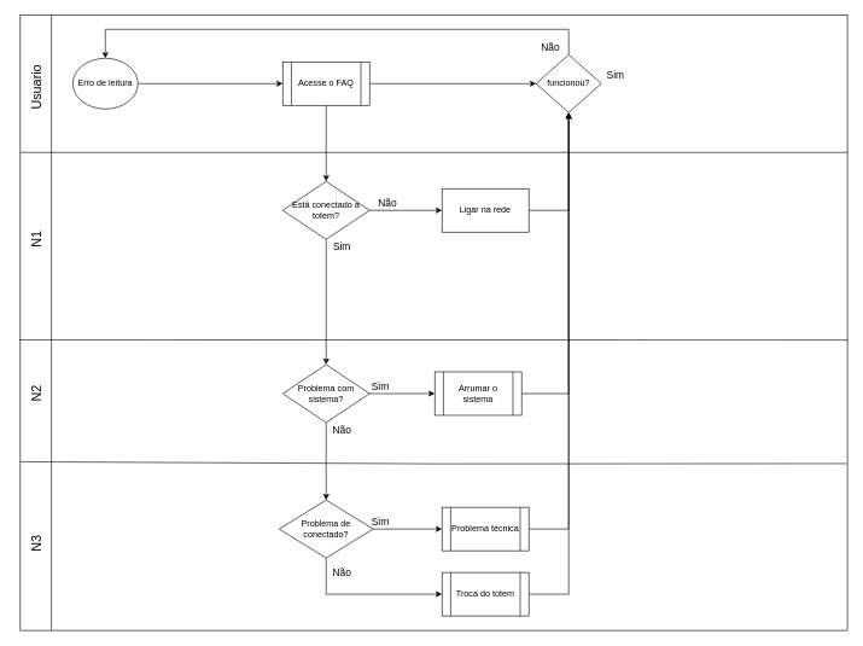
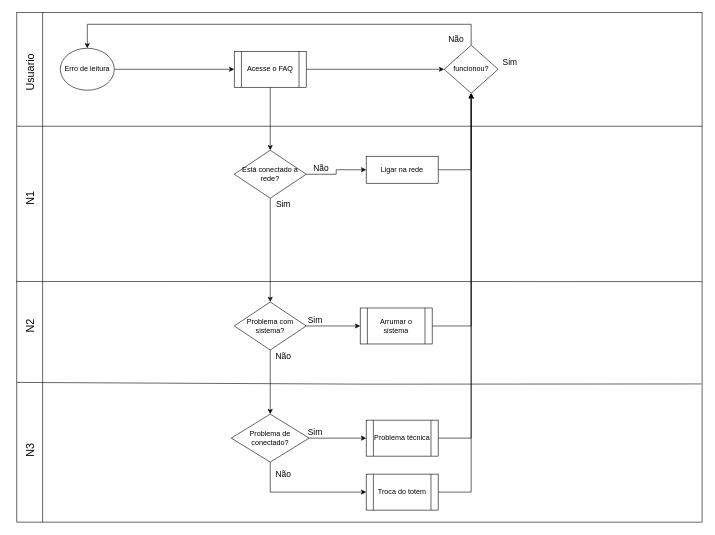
  <mxCell id="0" />
  <mxCell id="1" parent="0" />
  <mxCell id="2" value="" style="shape=internalStorage;whiteSpace=wrap;html=1;backgroundOutline=1;dx=43;dy=190;" parent="1" vertex="1"><mxGeometry x="27.5" y="20" width="1142.5" height="850" as="geometry" /></mxCell>
  <mxCell id="3" value="" style="endArrow=none;html=1;exitX=0;exitY=0.726;exitDx=0;exitDy=0;entryX=0.999;entryY=0.729;entryDx=0;entryDy=0;entryPerimeter=0;exitPerimeter=0;" parent="1" source="2" target="2" edge="1"><mxGeometry width="50" height="50" relative="1" as="geometry"><mxPoint x="29" y="630" as="sourcePoint" /><mxPoint x="780" y="630" as="targetPoint" /><Array as="points"><mxPoint x="610" y="640" /></Array></mxGeometry></mxCell>
  <mxCell id="4" value="&lt;font style=&quot;font-size: 18px&quot;&gt;Usuario&lt;/font&gt;" style="text;html=1;strokeColor=none;fillColor=none;align=center;verticalAlign=middle;whiteSpace=wrap;rounded=0;rotation=-90;" parent="1" vertex="1"><mxGeometry x="20" y="100" width="60" height="40" as="geometry" /></mxCell>
  <mxCell id="5" value="&lt;font style=&quot;font-size: 18px&quot;&gt;N1&lt;br&gt;&lt;/font&gt;" style="text;html=1;strokeColor=none;fillColor=none;align=center;verticalAlign=middle;whiteSpace=wrap;rounded=0;rotation=-90;" parent="1" vertex="1"><mxGeometry x="20" y="310" width="60" height="40" as="geometry" /></mxCell>
  <mxCell id="6" value="&lt;font style=&quot;font-size: 18px&quot;&gt;N2&lt;br&gt;&lt;/font&gt;" style="text;html=1;strokeColor=none;fillColor=none;align=center;verticalAlign=middle;whiteSpace=wrap;rounded=0;rotation=-90;" parent="1" vertex="1"><mxGeometry x="20" y="523" width="60" height="40" as="geometry" /></mxCell>
  <mxCell id="7" value="&lt;font style=&quot;font-size: 18px&quot;&gt;N3&lt;br&gt;&lt;/font&gt;" style="text;html=1;strokeColor=none;fillColor=none;align=center;verticalAlign=middle;whiteSpace=wrap;rounded=0;rotation=-90;" parent="1" vertex="1"><mxGeometry x="20" y="730" width="60" height="40" as="geometry" /></mxCell>
  <mxCell id="8" value="" style="endArrow=none;html=1;exitX=-0.001;exitY=0.528;exitDx=0;exitDy=0;exitPerimeter=0;" parent="1" source="2" edge="1"><mxGeometry width="50" height="50" relative="1" as="geometry"><mxPoint x="27.5" y="390" as="sourcePoint" /><mxPoint x="1170" y="469" as="targetPoint" /><Array as="points" /></mxGeometry></mxCell>
  <mxCell id="9" style="edgeStyle=orthogonalEdgeStyle;rounded=0;orthogonalLoop=1;jettySize=auto;html=1;entryX=0;entryY=0.5;entryDx=0;entryDy=0;" edge="1" parent="1" source="10" target="41"><mxGeometry relative="1" as="geometry" /></mxCell>
  <mxCell id="10" value="Erro de leitura" style="ellipse;whiteSpace=wrap;html=1;" parent="1" vertex="1"><mxGeometry x="100" y="80" width="90" height="70" as="geometry" /></mxCell>
  <mxCell id="11" style="edgeStyle=orthogonalEdgeStyle;rounded=0;orthogonalLoop=1;jettySize=auto;html=1;entryX=0.5;entryY=0;entryDx=0;entryDy=0;" parent="1" source="12" target="10" edge="1"><mxGeometry relative="1" as="geometry"><Array as="points"><mxPoint x="785" y="40" /><mxPoint x="145" y="40" /></Array></mxGeometry></mxCell>
  <mxCell id="12" value="funcionou?" style="rhombus;whiteSpace=wrap;html=1;" parent="1" vertex="1"><mxGeometry x="740" y="75" width="90" height="80" as="geometry" /></mxCell>
  <mxCell id="13" style="edgeStyle=orthogonalEdgeStyle;rounded=0;orthogonalLoop=1;jettySize=auto;html=1;entryX=0;entryY=0.5;entryDx=0;entryDy=0;" parent="1" source="15" target="20" edge="1"><mxGeometry relative="1" as="geometry" /></mxCell>
  <mxCell id="14" style="edgeStyle=orthogonalEdgeStyle;rounded=0;orthogonalLoop=1;jettySize=auto;html=1;" parent="1" source="15" target="18" edge="1"><mxGeometry relative="1" as="geometry" /></mxCell>
- <mxCell id="15" value="Está conectado a totem?" style="rhombus;whiteSpace=wrap;html=1;" parent="1" vertex="1"><mxGeometry x="390" y="250" width="120" height="80" as="geometry" /></mxCell>
+ <mxCell id="15" value="Está conectado a rede?" style="rhombus;whiteSpace=wrap;html=1;" parent="1" vertex="1"><mxGeometry x="390" y="250" width="120" height="80" as="geometry" /></mxCell>
  <mxCell id="16" style="edgeStyle=orthogonalEdgeStyle;rounded=0;orthogonalLoop=1;jettySize=auto;html=1;" parent="1" source="18" target="27" edge="1"><mxGeometry relative="1" as="geometry" /></mxCell>
  <mxCell id="17" style="edgeStyle=orthogonalEdgeStyle;rounded=0;orthogonalLoop=1;jettySize=auto;html=1;" parent="1" source="18" target="30" edge="1"><mxGeometry relative="1" as="geometry" /></mxCell>
  <mxCell id="18" value="Problema com sistema?" style="rhombus;whiteSpace=wrap;html=1;" parent="1" vertex="1"><mxGeometry x="390" y="503" width="120" height="80" as="geometry" /></mxCell>
  <mxCell id="19" style="edgeStyle=orthogonalEdgeStyle;rounded=0;orthogonalLoop=1;jettySize=auto;html=1;" parent="1" source="20" target="12" edge="1"><mxGeometry relative="1" as="geometry" /></mxCell>
- <mxCell id="20" value="Ligar na rede" style="rounded=0;whiteSpace=wrap;html=1;" parent="1" vertex="1"><mxGeometry x="610" y="260" width="120" height="60" as="geometry" /></mxCell>
+ <mxCell id="20" value="Ligar na rede" style="rounded=0;whiteSpace=wrap;html=1;" parent="1" vertex="1"><mxGeometry x="610" y="260" width="120" height="45" as="geometry" /></mxCell>
  <mxCell id="21" value="&lt;font style=&quot;font-size: 14px&quot;&gt;Não&lt;/font&gt;" style="text;html=1;strokeColor=none;fillColor=none;align=center;verticalAlign=middle;whiteSpace=wrap;rounded=0;" parent="1" vertex="1"><mxGeometry x="515" y="270" width="40" height="20" as="geometry" /></mxCell>
  <mxCell id="22" value="&lt;font style=&quot;font-size: 14px&quot;&gt;Sim&lt;/font&gt;" style="text;html=1;strokeColor=none;fillColor=none;align=center;verticalAlign=middle;whiteSpace=wrap;rounded=0;" parent="1" vertex="1"><mxGeometry x="451.88" y="330" width="40" height="20" as="geometry" /></mxCell>
  <mxCell id="23" value="&lt;font style=&quot;font-size: 14px&quot;&gt;Sim&lt;/font&gt;" style="text;html=1;strokeColor=none;fillColor=none;align=center;verticalAlign=middle;whiteSpace=wrap;rounded=0;" parent="1" vertex="1"><mxGeometry x="830" y="92.5" width="40" height="20" as="geometry" /></mxCell>
  <mxCell id="24" value="&lt;font style=&quot;font-size: 14px&quot;&gt;Não&lt;/font&gt;" style="text;html=1;strokeColor=none;fillColor=none;align=center;verticalAlign=middle;whiteSpace=wrap;rounded=0;" parent="1" vertex="1"><mxGeometry x="740" y="55" width="40" height="20" as="geometry" /></mxCell>
  <mxCell id="25" value="&lt;font style=&quot;font-size: 14px&quot;&gt;Sim&lt;/font&gt;" style="text;html=1;strokeColor=none;fillColor=none;align=center;verticalAlign=middle;whiteSpace=wrap;rounded=0;" parent="1" vertex="1"><mxGeometry x="505" y="523" width="40" height="20" as="geometry" /></mxCell>
  <mxCell id="26" style="edgeStyle=orthogonalEdgeStyle;rounded=0;orthogonalLoop=1;jettySize=auto;html=1;entryX=0.5;entryY=1;entryDx=0;entryDy=0;" parent="1" source="27" target="12" edge="1"><mxGeometry relative="1" as="geometry" /></mxCell>
  <mxCell id="27" value="Arrumar o sistema" style="shape=process;whiteSpace=wrap;html=1;backgroundOutline=1;" parent="1" vertex="1"><mxGeometry x="600" y="513" width="120" height="60" as="geometry" /></mxCell>
  <mxCell id="28" style="edgeStyle=orthogonalEdgeStyle;rounded=0;orthogonalLoop=1;jettySize=auto;html=1;" parent="1" source="30" target="32" edge="1"><mxGeometry relative="1" as="geometry" /></mxCell>
  <mxCell id="29" style="edgeStyle=orthogonalEdgeStyle;rounded=0;orthogonalLoop=1;jettySize=auto;html=1;entryX=0;entryY=0.5;entryDx=0;entryDy=0;" edge="1" parent="1" source="30" target="37"><mxGeometry relative="1" as="geometry"><Array as="points"><mxPoint x="450" y="820" /></Array></mxGeometry></mxCell>
  <mxCell id="30" value="Problema de conectado?" style="rhombus;whiteSpace=wrap;html=1;" parent="1" vertex="1"><mxGeometry x="385" y="690" width="130" height="80" as="geometry" /></mxCell>
  <mxCell id="31" style="edgeStyle=orthogonalEdgeStyle;rounded=0;orthogonalLoop=1;jettySize=auto;html=1;entryX=0.5;entryY=1;entryDx=0;entryDy=0;" parent="1" source="32" target="12" edge="1"><mxGeometry relative="1" as="geometry" /></mxCell>
  <mxCell id="32" value="Problema técnica" style="shape=process;whiteSpace=wrap;html=1;backgroundOutline=1;" parent="1" vertex="1"><mxGeometry x="610" y="700" width="120" height="60" as="geometry" /></mxCell>
  <mxCell id="33" value="&lt;font style=&quot;font-size: 14px&quot;&gt;Não&lt;/font&gt;" style="text;html=1;strokeColor=none;fillColor=none;align=center;verticalAlign=middle;whiteSpace=wrap;rounded=0;" parent="1" vertex="1"><mxGeometry x="451.88" y="583" width="40" height="20" as="geometry" /></mxCell>
  <mxCell id="34" value="&lt;font style=&quot;font-size: 14px&quot;&gt;Sim&lt;/font&gt;" style="text;html=1;strokeColor=none;fillColor=none;align=center;verticalAlign=middle;whiteSpace=wrap;rounded=0;" parent="1" vertex="1"><mxGeometry x="505" y="710" width="40" height="20" as="geometry" /></mxCell>
  <mxCell id="35" value="&lt;font style=&quot;font-size: 14px&quot;&gt;Não&lt;/font&gt;" style="text;html=1;strokeColor=none;fillColor=none;align=center;verticalAlign=middle;whiteSpace=wrap;rounded=0;" parent="1" vertex="1"><mxGeometry x="451.88" y="780" width="40" height="20" as="geometry" /></mxCell>
  <mxCell id="36" style="edgeStyle=orthogonalEdgeStyle;rounded=0;orthogonalLoop=1;jettySize=auto;html=1;" edge="1" parent="1" source="37" target="12"><mxGeometry relative="1" as="geometry" /></mxCell>
  <mxCell id="37" value="Troca do totem" style="shape=process;whiteSpace=wrap;html=1;backgroundOutline=1;" vertex="1" parent="1"><mxGeometry x="610" y="790" width="120" height="60" as="geometry" /></mxCell>
  <mxCell id="38" style="edgeStyle=orthogonalEdgeStyle;rounded=0;orthogonalLoop=1;jettySize=auto;html=1;exitX=0.5;exitY=1;exitDx=0;exitDy=0;" edge="1" parent="1" source="34" target="34"><mxGeometry relative="1" as="geometry" /></mxCell>
  <mxCell id="39" style="edgeStyle=orthogonalEdgeStyle;rounded=0;orthogonalLoop=1;jettySize=auto;html=1;entryX=0.5;entryY=0;entryDx=0;entryDy=0;" edge="1" parent="1" source="41" target="15"><mxGeometry relative="1" as="geometry" /></mxCell>
  <mxCell id="40" style="edgeStyle=orthogonalEdgeStyle;rounded=0;orthogonalLoop=1;jettySize=auto;html=1;" edge="1" parent="1" source="41" target="12"><mxGeometry relative="1" as="geometry" /></mxCell>
  <mxCell id="41" value="Acesse o FAQ" style="shape=process;whiteSpace=wrap;html=1;backgroundOutline=1;" vertex="1" parent="1"><mxGeometry x="390" y="85" width="120" height="60" as="geometry" /></mxCell>
